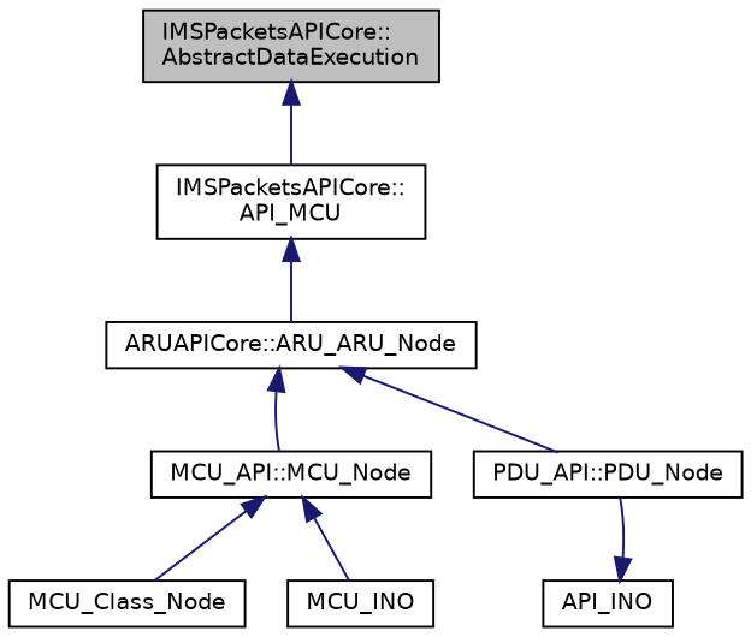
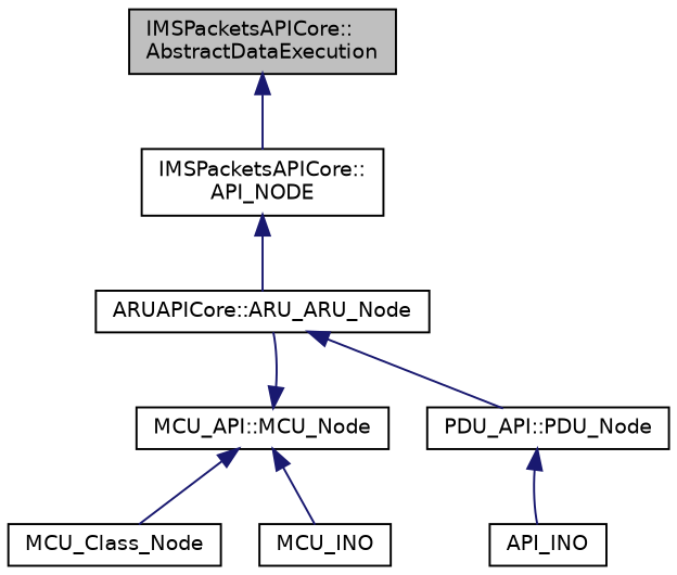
  digraph {
    node [color=black fillcolor=white fontname=Helvetica fontsize=10 shape=record style=filled]
    edge [color=midnightblue dir=back fontname=Helvetica fontsize=10 labelfontname=Helvetica labelfontsize=10 style=solid]
    n1 [fillcolor=grey75 fontcolor=black height=0.2 label="IMSPacketsAPICore::\lAbstractDataExecution" width=0.4]
-   n2 [height=0.2 label="IMSPacketsAPICore::\lAPI_MCU" width=0.4]
+   n2 [height=0.2 label="IMSPacketsAPICore::\lAPI_NODE" width=0.4]
    n3 [height=0.2 label="ARUAPICore::ARU_ARU_Node" width=0.4]
    n4 [height=0.2 label="MCU_API::MCU_Node" width=0.4]
    n5 [height=0.2 label="PDU_API::PDU_Node" width=0.4]
    n6 [height=0.2 label=MCU_Class_Node width=0.4]
    n7 [height=0.2 label=MCU_INO width=0.4]
    n8 [height=0.2 label=API_INO width=0.4]
    n1 -> n2
    n2 -> n3
-   n3 -> n4
+   n4 -> n3
    n3 -> n5
    n4 -> n6
    n4 -> n7
-   n8 -> n5
+   n5 -> n8
  }
